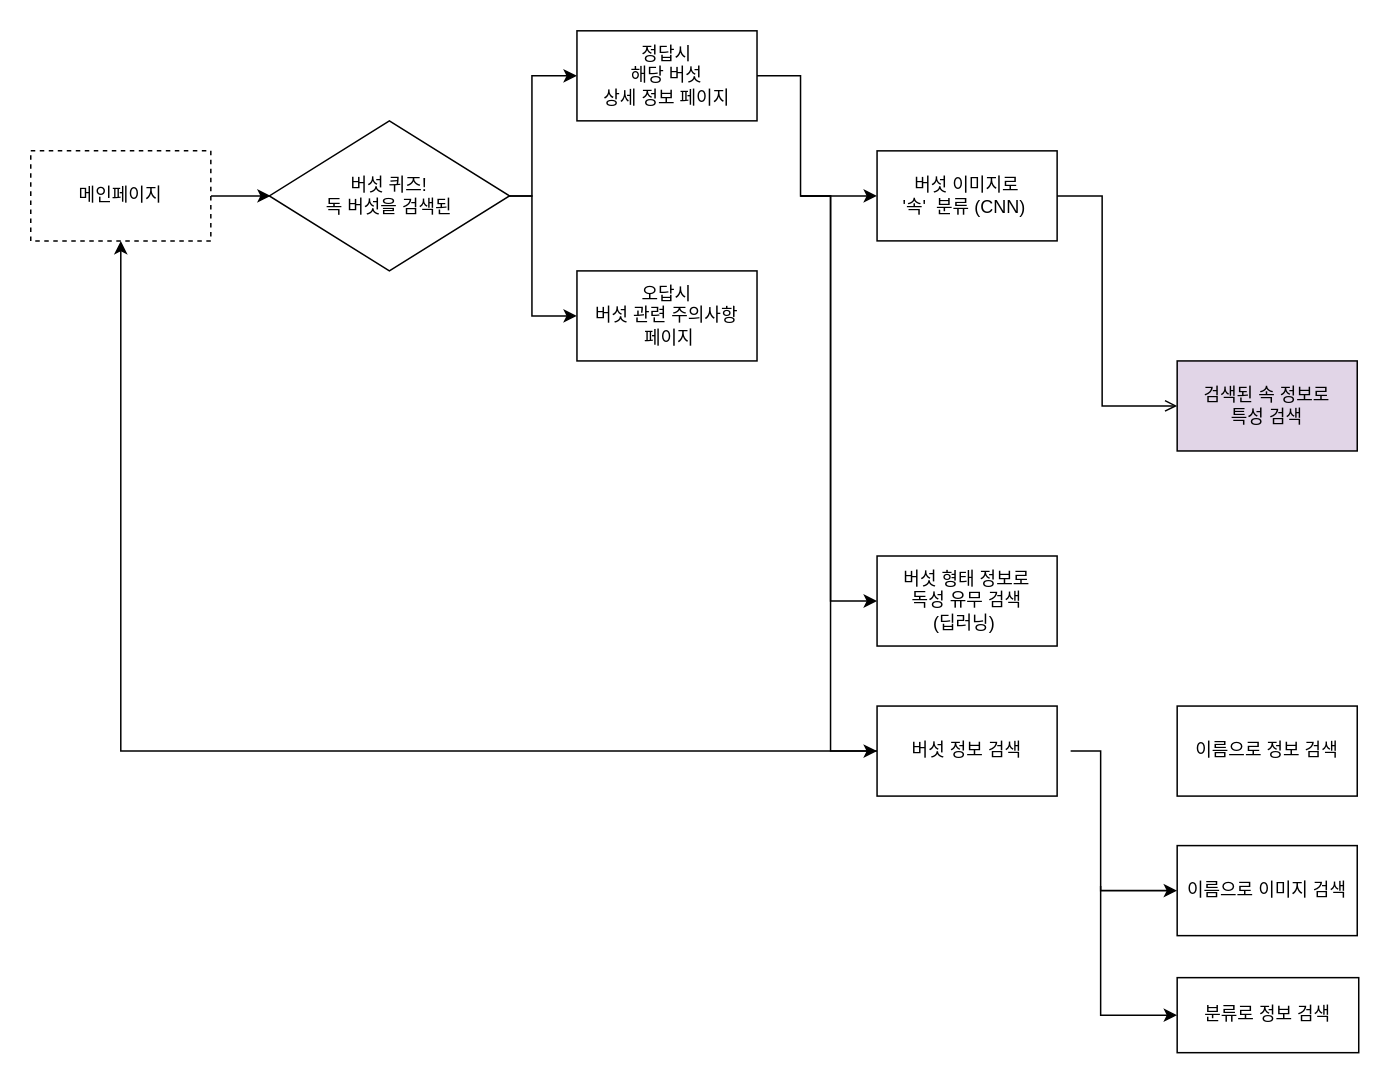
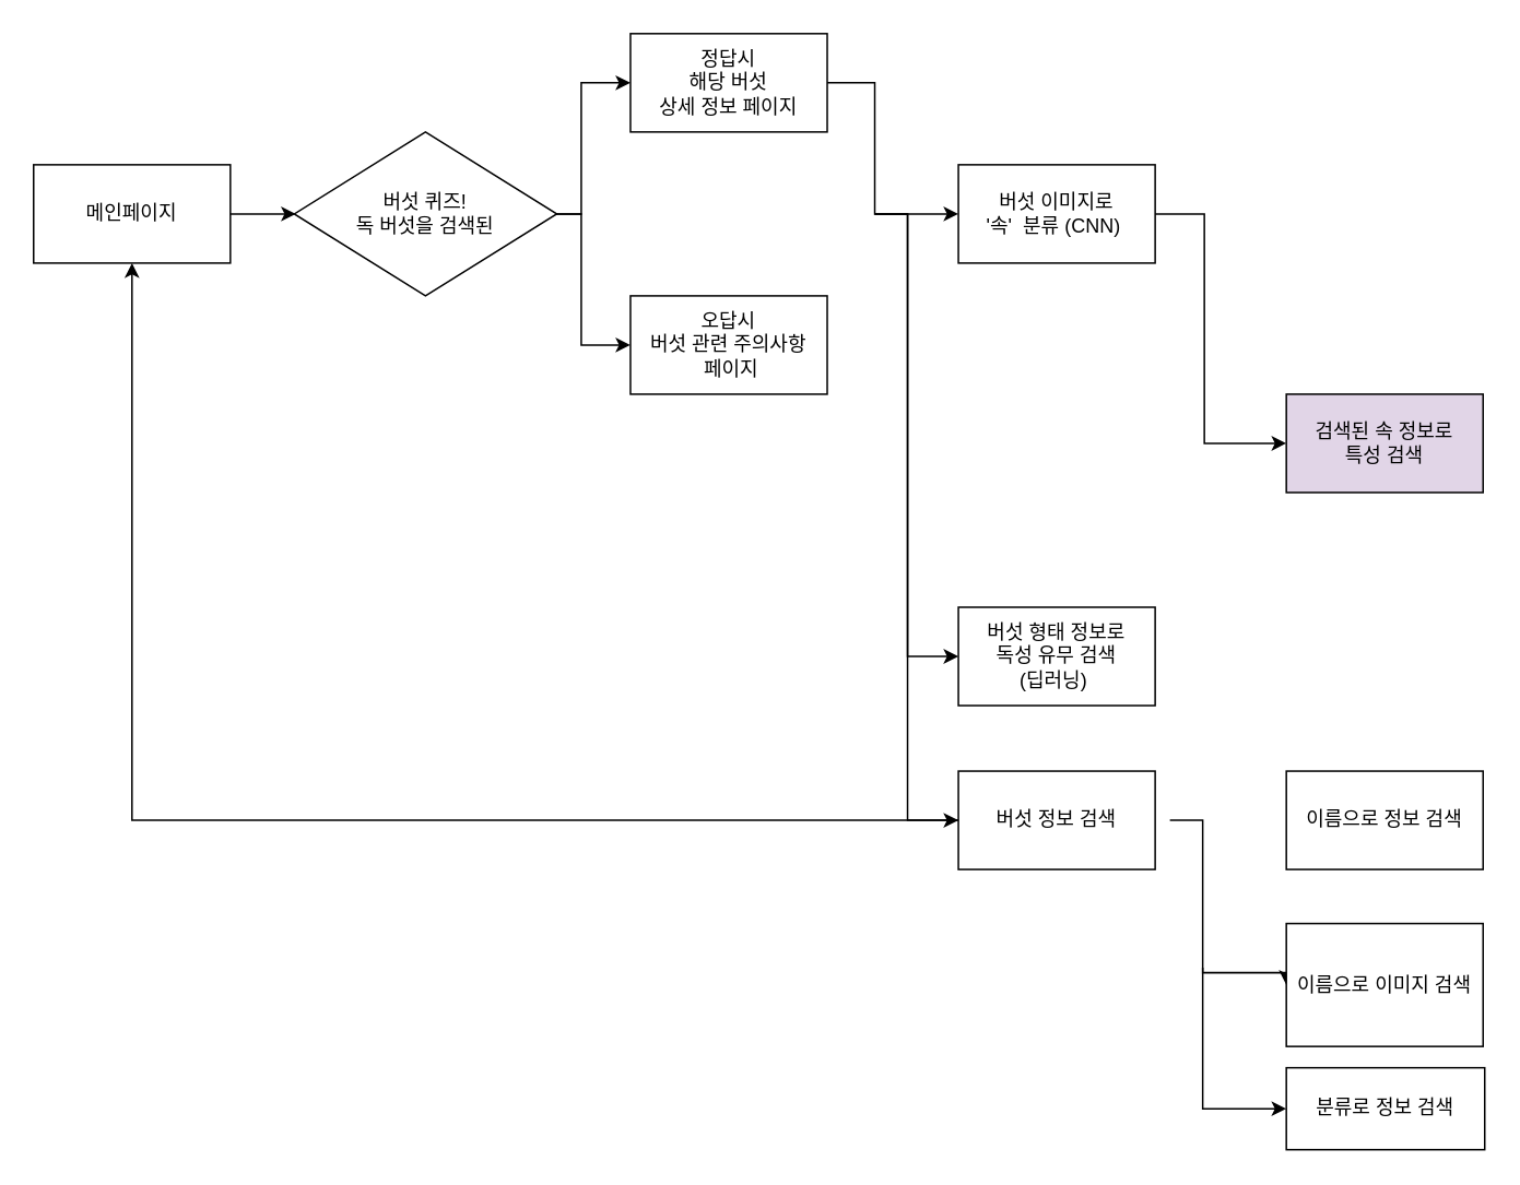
  <mxCell id="0" />
  <mxCell id="1" parent="0" />
  <mxCell id="2" value="" style="edgeStyle=orthogonalEdgeStyle;rounded=0;orthogonalLoop=1;jettySize=auto;html=1;" edge="1" parent="1" source="3"><mxGeometry relative="1" as="geometry"><mxPoint x="180" y="130" as="targetPoint" /></mxGeometry></mxCell>
- <mxCell id="3" value="메인페이지" style="rounded=0;whiteSpace=wrap;html=1;dashed=1;" vertex="1" parent="1"><mxGeometry x="20" y="100" width="120" height="60" as="geometry" /></mxCell>
+ <mxCell id="3" value="메인페이지" style="rounded=0;whiteSpace=wrap;html=1;" vertex="1" parent="1"><mxGeometry x="20" y="100" width="120" height="60" as="geometry" /></mxCell>
  <mxCell id="4" value="" style="edgeStyle=orthogonalEdgeStyle;rounded=0;orthogonalLoop=1;jettySize=auto;html=1;entryX=0;entryY=0.5;entryDx=0;entryDy=0;" edge="1" parent="1" target="7"><mxGeometry relative="1" as="geometry"><mxPoint x="334" y="130" as="sourcePoint" /><Array as="points"><mxPoint x="354" y="130" /><mxPoint x="354" y="50" /></Array></mxGeometry></mxCell>
  <mxCell id="5" value="" style="edgeStyle=orthogonalEdgeStyle;rounded=0;orthogonalLoop=1;jettySize=auto;html=1;exitX=1;exitY=0.5;exitDx=0;exitDy=0;" edge="1" parent="1" target="8"><mxGeometry relative="1" as="geometry"><mxPoint x="334" y="130" as="sourcePoint" /><Array as="points"><mxPoint x="354" y="130" /><mxPoint x="354" y="210" /></Array></mxGeometry></mxCell>
  <mxCell id="6" value="" style="edgeStyle=orthogonalEdgeStyle;rounded=0;orthogonalLoop=1;jettySize=auto;html=1;" edge="1" parent="1" source="7" target="10"><mxGeometry relative="1" as="geometry"><Array as="points"><mxPoint x="533" y="50" /><mxPoint x="533" y="130" /></Array></mxGeometry></mxCell>
  <mxCell id="7" value="정답시 &lt;br&gt;해당 버섯&lt;br&gt;상세 정보 페이지" style="rounded=0;whiteSpace=wrap;html=1;" vertex="1" parent="1"><mxGeometry x="384" y="20" width="120" height="60" as="geometry" /></mxCell>
  <mxCell id="8" value="오답시&lt;br&gt;버섯 관련 주의사항&lt;br&gt;&amp;nbsp;페이지" style="rounded=0;whiteSpace=wrap;html=1;" vertex="1" parent="1"><mxGeometry x="384" y="180" width="120" height="60" as="geometry" /></mxCell>
  <mxCell id="9" value="" style="edgeStyle=orthogonalEdgeStyle;rounded=0;orthogonalLoop=1;jettySize=auto;html=1;" edge="1" parent="1" target="14"><mxGeometry relative="1" as="geometry"><mxPoint x="533" y="130" as="sourcePoint" /><Array as="points"><mxPoint x="553" y="130" /><mxPoint x="553" y="400" /></Array></mxGeometry></mxCell>
  <mxCell id="10" value="버섯 이미지로 &lt;br&gt;'속'&amp;nbsp; 분류 (CNN)&amp;nbsp;" style="rounded=0;whiteSpace=wrap;html=1;" vertex="1" parent="1"><mxGeometry x="584" y="100" width="120" height="60" as="geometry" /></mxCell>
- <mxCell id="11" value="" style="edgeStyle=orthogonalEdgeStyle;rounded=0;orthogonalLoop=1;jettySize=auto;html=1;exitX=1;exitY=0.5;exitDx=0;exitDy=0;entryX=0;entryY=0.5;entryDx=0;entryDy=0;endArrow=open;" edge="1" parent="1" source="10" target="12"><mxGeometry relative="1" as="geometry"><Array as="points"><mxPoint x="734" y="130" /><mxPoint x="734" y="270" /></Array></mxGeometry></mxCell>
+ <mxCell id="11" value="" style="edgeStyle=orthogonalEdgeStyle;rounded=0;orthogonalLoop=1;jettySize=auto;html=1;exitX=1;exitY=0.5;exitDx=0;exitDy=0;entryX=0;entryY=0.5;entryDx=0;entryDy=0;" edge="1" parent="1" source="10" target="12"><mxGeometry relative="1" as="geometry"><Array as="points"><mxPoint x="734" y="130" /><mxPoint x="734" y="270" /></Array></mxGeometry></mxCell>
  <mxCell id="12" value="검색된 속 정보로 &lt;br&gt;특성 검색" style="rounded=0;whiteSpace=wrap;html=1;fillColor=#e1d5e7;" vertex="1" parent="1"><mxGeometry x="784" y="240" width="120" height="60" as="geometry" /></mxCell>
  <mxCell id="13" value="" style="edgeStyle=orthogonalEdgeStyle;rounded=0;orthogonalLoop=1;jettySize=auto;html=1;entryX=0;entryY=0.5;entryDx=0;entryDy=0;" edge="1" parent="1" target="16"><mxGeometry relative="1" as="geometry"><mxPoint x="533" y="130" as="sourcePoint" /><Array as="points"><mxPoint x="553" y="130" /><mxPoint x="553" y="500" /></Array></mxGeometry></mxCell>
  <mxCell id="14" value="버섯 형태 정보로 &lt;br&gt;독성 유무 검색 &lt;br&gt;(딥러닝)&amp;nbsp;" style="rounded=0;whiteSpace=wrap;html=1;" vertex="1" parent="1"><mxGeometry x="584" y="370" width="120" height="60" as="geometry" /></mxCell>
  <mxCell id="15" value="" style="edgeStyle=orthogonalEdgeStyle;rounded=0;orthogonalLoop=1;jettySize=auto;html=1;" edge="1" parent="1" source="16" target="3"><mxGeometry relative="1" as="geometry" /></mxCell>
  <mxCell id="16" value="버섯 정보 검색" style="rounded=0;whiteSpace=wrap;html=1;" vertex="1" parent="1"><mxGeometry x="584" y="470" width="120" height="60" as="geometry" /></mxCell>
  <mxCell id="17" value="" style="edgeStyle=orthogonalEdgeStyle;rounded=0;orthogonalLoop=1;jettySize=auto;html=1;entryX=0;entryY=0.5;entryDx=0;entryDy=0;" edge="1" parent="1" target="20"><mxGeometry relative="1" as="geometry"><mxPoint x="713" y="500" as="sourcePoint" /><Array as="points"><mxPoint x="733" y="500" /><mxPoint x="733" y="593" /></Array></mxGeometry></mxCell>
  <mxCell id="18" value="이름으로 정보 검색" style="rounded=0;whiteSpace=wrap;html=1;" vertex="1" parent="1"><mxGeometry x="784" y="470" width="120" height="60" as="geometry" /></mxCell>
  <mxCell id="19" value="" style="edgeStyle=orthogonalEdgeStyle;rounded=0;orthogonalLoop=1;jettySize=auto;html=1;entryX=0;entryY=0.5;entryDx=0;entryDy=0;" edge="1" parent="1" target="21"><mxGeometry relative="1" as="geometry"><mxPoint x="733" y="590" as="sourcePoint" /><mxPoint x="793" y="696" as="targetPoint" /><Array as="points"><mxPoint x="733" y="676" /></Array></mxGeometry></mxCell>
- <mxCell id="20" value="이름으로 이미지 검색" style="rounded=0;whiteSpace=wrap;html=1;" vertex="1" parent="1"><mxGeometry x="784" y="563" width="120" height="60" as="geometry" /></mxCell>
+ <mxCell id="20" value="이름으로 이미지 검색" style="rounded=0;whiteSpace=wrap;html=1;" vertex="1" parent="1"><mxGeometry x="784" y="563" width="120" height="75" as="geometry" /></mxCell>
  <mxCell id="21" value="분류로 정보 검색" style="rounded=0;whiteSpace=wrap;html=1;" vertex="1" parent="1"><mxGeometry x="784" y="651" width="121" height="50" as="geometry" /></mxCell>
  <mxCell id="22" value="&lt;span&gt;버섯 퀴즈!&lt;/span&gt;&lt;br&gt;&lt;span&gt;독 버섯을 검색된&lt;/span&gt;" style="rhombus;whiteSpace=wrap;html=1;" vertex="1" parent="1"><mxGeometry x="179" y="80" width="160" height="100" as="geometry" /></mxCell>
